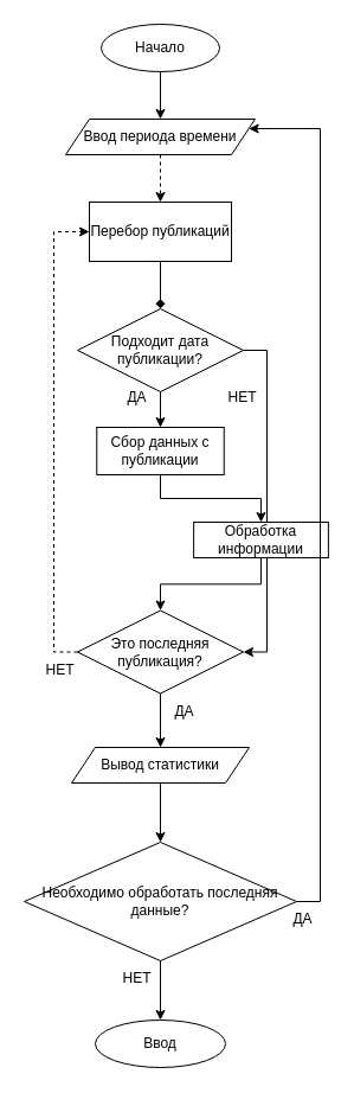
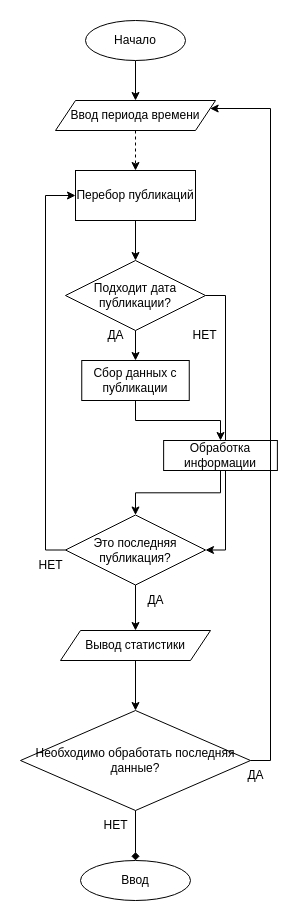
  <mxCell id="0" />
  <mxCell id="1" parent="0" />
  <mxCell id="2" style="edgeStyle=orthogonalEdgeStyle;rounded=0;orthogonalLoop=1;jettySize=auto;html=1;exitX=0.5;exitY=1;exitDx=0;exitDy=0;entryX=0.5;entryY=0;entryDx=0;entryDy=0;" edge="1" parent="1" source="3" target="22"><mxGeometry relative="1" as="geometry" /></mxCell>
  <mxCell id="3" value="Начало" style="ellipse;whiteSpace=wrap;html=1;" vertex="1" parent="1"><mxGeometry x="85" y="20" width="100" height="40" as="geometry" /></mxCell>
- <mxCell id="4" style="edgeStyle=orthogonalEdgeStyle;rounded=0;orthogonalLoop=1;jettySize=auto;html=1;exitX=0.5;exitY=1;exitDx=0;exitDy=0;entryX=0.5;entryY=0;entryDx=0;entryDy=0;endArrow=diamond;" edge="1" parent="1" source="5" target="8"><mxGeometry relative="1" as="geometry" /></mxCell>
+ <mxCell id="4" style="edgeStyle=orthogonalEdgeStyle;rounded=0;orthogonalLoop=1;jettySize=auto;html=1;exitX=0.5;exitY=1;exitDx=0;exitDy=0;entryX=0.5;entryY=0;entryDx=0;entryDy=0;" edge="1" parent="1" source="5" target="8"><mxGeometry relative="1" as="geometry" /></mxCell>
  <mxCell id="5" value="Перебор публикаций" style="rounded=0;whiteSpace=wrap;html=1;" vertex="1" parent="1"><mxGeometry x="75" y="170" width="120" height="50" as="geometry" /></mxCell>
  <mxCell id="6" style="edgeStyle=orthogonalEdgeStyle;rounded=0;orthogonalLoop=1;jettySize=auto;html=1;exitX=0.5;exitY=1;exitDx=0;exitDy=0;entryX=0.5;entryY=0;entryDx=0;entryDy=0;" edge="1" parent="1" source="8" target="10"><mxGeometry relative="1" as="geometry" /></mxCell>
  <mxCell id="7" style="edgeStyle=orthogonalEdgeStyle;rounded=0;orthogonalLoop=1;jettySize=auto;html=1;exitX=1;exitY=0.5;exitDx=0;exitDy=0;entryX=1;entryY=0.5;entryDx=0;entryDy=0;" edge="1" parent="1" source="8" target="13"><mxGeometry relative="1" as="geometry" /></mxCell>
  <mxCell id="8" value="Подходит дата публикации?" style="rhombus;whiteSpace=wrap;html=1;" vertex="1" parent="1"><mxGeometry x="65" y="260" width="140" height="70" as="geometry" /></mxCell>
  <mxCell id="9" style="edgeStyle=orthogonalEdgeStyle;rounded=0;orthogonalLoop=1;jettySize=auto;html=1;exitX=0.5;exitY=1;exitDx=0;exitDy=0;entryX=0.5;entryY=0;entryDx=0;entryDy=0;" edge="1" parent="1" source="10" target="15"><mxGeometry relative="1" as="geometry" /></mxCell>
  <mxCell id="10" value="Сбор данных с публикации" style="rounded=0;whiteSpace=wrap;html=1;" vertex="1" parent="1"><mxGeometry x="81.25" y="360" width="107.5" height="40" as="geometry" /></mxCell>
  <mxCell id="11" style="edgeStyle=orthogonalEdgeStyle;rounded=0;orthogonalLoop=1;jettySize=auto;html=1;exitX=0.5;exitY=1;exitDx=0;exitDy=0;entryX=0.5;entryY=0;entryDx=0;entryDy=0;" edge="1" parent="1" source="13" target="20"><mxGeometry relative="1" as="geometry" /></mxCell>
- <mxCell id="12" style="edgeStyle=orthogonalEdgeStyle;rounded=0;orthogonalLoop=1;jettySize=auto;html=1;exitX=0;exitY=0.5;exitDx=0;exitDy=0;entryX=0;entryY=0.5;entryDx=0;entryDy=0;dashed=1;" edge="1" parent="1" source="13" target="5"><mxGeometry relative="1" as="geometry" /></mxCell>
+ <mxCell id="12" style="edgeStyle=orthogonalEdgeStyle;rounded=0;orthogonalLoop=1;jettySize=auto;html=1;exitX=0;exitY=0.5;exitDx=0;exitDy=0;entryX=0;entryY=0.5;entryDx=0;entryDy=0;" edge="1" parent="1" source="13" target="5"><mxGeometry relative="1" as="geometry" /></mxCell>
  <mxCell id="13" value="Это последняя публикация?" style="rhombus;whiteSpace=wrap;html=1;" vertex="1" parent="1"><mxGeometry x="65" y="514.5" width="140" height="70" as="geometry" /></mxCell>
  <mxCell id="14" style="edgeStyle=orthogonalEdgeStyle;rounded=0;orthogonalLoop=1;jettySize=auto;html=1;exitX=0.5;exitY=1;exitDx=0;exitDy=0;entryX=0.5;entryY=0;entryDx=0;entryDy=0;" edge="1" parent="1" source="15" target="13"><mxGeometry relative="1" as="geometry" /></mxCell>
  <mxCell id="15" value="Обработка информации" style="rounded=0;whiteSpace=wrap;html=1;" vertex="1" parent="1"><mxGeometry x="163.13" y="440" width="113.75" height="30" as="geometry" /></mxCell>
- <mxCell id="16" style="edgeStyle=orthogonalEdgeStyle;rounded=0;orthogonalLoop=1;jettySize=auto;html=1;exitX=0.5;exitY=1;exitDx=0;exitDy=0;entryX=0.5;entryY=0;entryDx=0;entryDy=0;" edge="1" parent="1" source="18" target="23"><mxGeometry relative="1" as="geometry" /></mxCell>
+ <mxCell id="16" style="edgeStyle=orthogonalEdgeStyle;rounded=0;orthogonalLoop=1;jettySize=auto;html=1;exitX=0.5;exitY=1;exitDx=0;exitDy=0;entryX=0.5;entryY=0;entryDx=0;entryDy=0;endArrow=diamond;" edge="1" parent="1" source="18" target="23"><mxGeometry relative="1" as="geometry" /></mxCell>
  <mxCell id="17" style="edgeStyle=orthogonalEdgeStyle;rounded=0;orthogonalLoop=1;jettySize=auto;html=1;exitX=1;exitY=0.5;exitDx=0;exitDy=0;entryX=1;entryY=0.25;entryDx=0;entryDy=0;" edge="1" parent="1" source="18" target="22"><mxGeometry relative="1" as="geometry"><Array as="points"><mxPoint x="270" y="760" /><mxPoint x="270" y="108" /></Array></mxGeometry></mxCell>
  <mxCell id="18" value="Необходимо обработать последняя данные?" style="rhombus;whiteSpace=wrap;html=1;" vertex="1" parent="1"><mxGeometry x="20.01" y="710" width="230" height="100" as="geometry" /></mxCell>
  <mxCell id="19" style="edgeStyle=orthogonalEdgeStyle;rounded=0;orthogonalLoop=1;jettySize=auto;html=1;exitX=0.5;exitY=1;exitDx=0;exitDy=0;entryX=0.5;entryY=0;entryDx=0;entryDy=0;" edge="1" parent="1" source="20" target="18"><mxGeometry relative="1" as="geometry" /></mxCell>
  <mxCell id="20" value="Вывод статистики" style="shape=parallelogram;perimeter=parallelogramPerimeter;whiteSpace=wrap;html=1;fixedSize=1;" vertex="1" parent="1"><mxGeometry x="60" y="630" width="150" height="30" as="geometry" /></mxCell>
  <mxCell id="21" style="edgeStyle=orthogonalEdgeStyle;rounded=0;orthogonalLoop=1;jettySize=auto;html=1;exitX=0.5;exitY=1;exitDx=0;exitDy=0;entryX=0.5;entryY=0;entryDx=0;entryDy=0;dashed=1;" edge="1" parent="1" source="22" target="5"><mxGeometry relative="1" as="geometry" /></mxCell>
  <mxCell id="22" value="Ввод периода времени" style="shape=parallelogram;perimeter=parallelogramPerimeter;whiteSpace=wrap;html=1;fixedSize=1;" vertex="1" parent="1"><mxGeometry x="55.01" y="100" width="159.99" height="30" as="geometry" /></mxCell>
  <mxCell id="23" value="Ввод" style="ellipse;whiteSpace=wrap;html=1;" vertex="1" parent="1"><mxGeometry x="80.01" y="860" width="110" height="40" as="geometry" /></mxCell>
  <mxCell id="24" value="ДА" style="text;html=1;align=center;verticalAlign=middle;resizable=0;points=[];autosize=1;strokeColor=none;fillColor=none;" vertex="1" parent="1"><mxGeometry x="95" y="320" width="40" height="30" as="geometry" /></mxCell>
  <mxCell id="25" value="НЕТ" style="text;html=1;align=center;verticalAlign=middle;resizable=0;points=[];autosize=1;strokeColor=none;fillColor=none;" vertex="1" parent="1"><mxGeometry x="179" y="320" width="50" height="30" as="geometry" /></mxCell>
  <mxCell id="26" value="ДА" style="text;html=1;align=center;verticalAlign=middle;resizable=0;points=[];autosize=1;strokeColor=none;fillColor=none;" vertex="1" parent="1"><mxGeometry x="135" y="585" width="40" height="30" as="geometry" /></mxCell>
  <mxCell id="27" value="НЕТ" style="text;html=1;align=center;verticalAlign=middle;resizable=0;points=[];autosize=1;strokeColor=none;fillColor=none;" vertex="1" parent="1"><mxGeometry x="25" y="550" width="50" height="30" as="geometry" /></mxCell>
  <mxCell id="28" value="НЕТ" style="text;html=1;align=center;verticalAlign=middle;resizable=0;points=[];autosize=1;strokeColor=none;fillColor=none;" vertex="1" parent="1"><mxGeometry x="90" y="810" width="50" height="30" as="geometry" /></mxCell>
  <mxCell id="29" value="ДА" style="text;html=1;align=center;verticalAlign=middle;resizable=0;points=[];autosize=1;strokeColor=none;fillColor=none;" vertex="1" parent="1"><mxGeometry x="235" y="760" width="40" height="30" as="geometry" /></mxCell>
